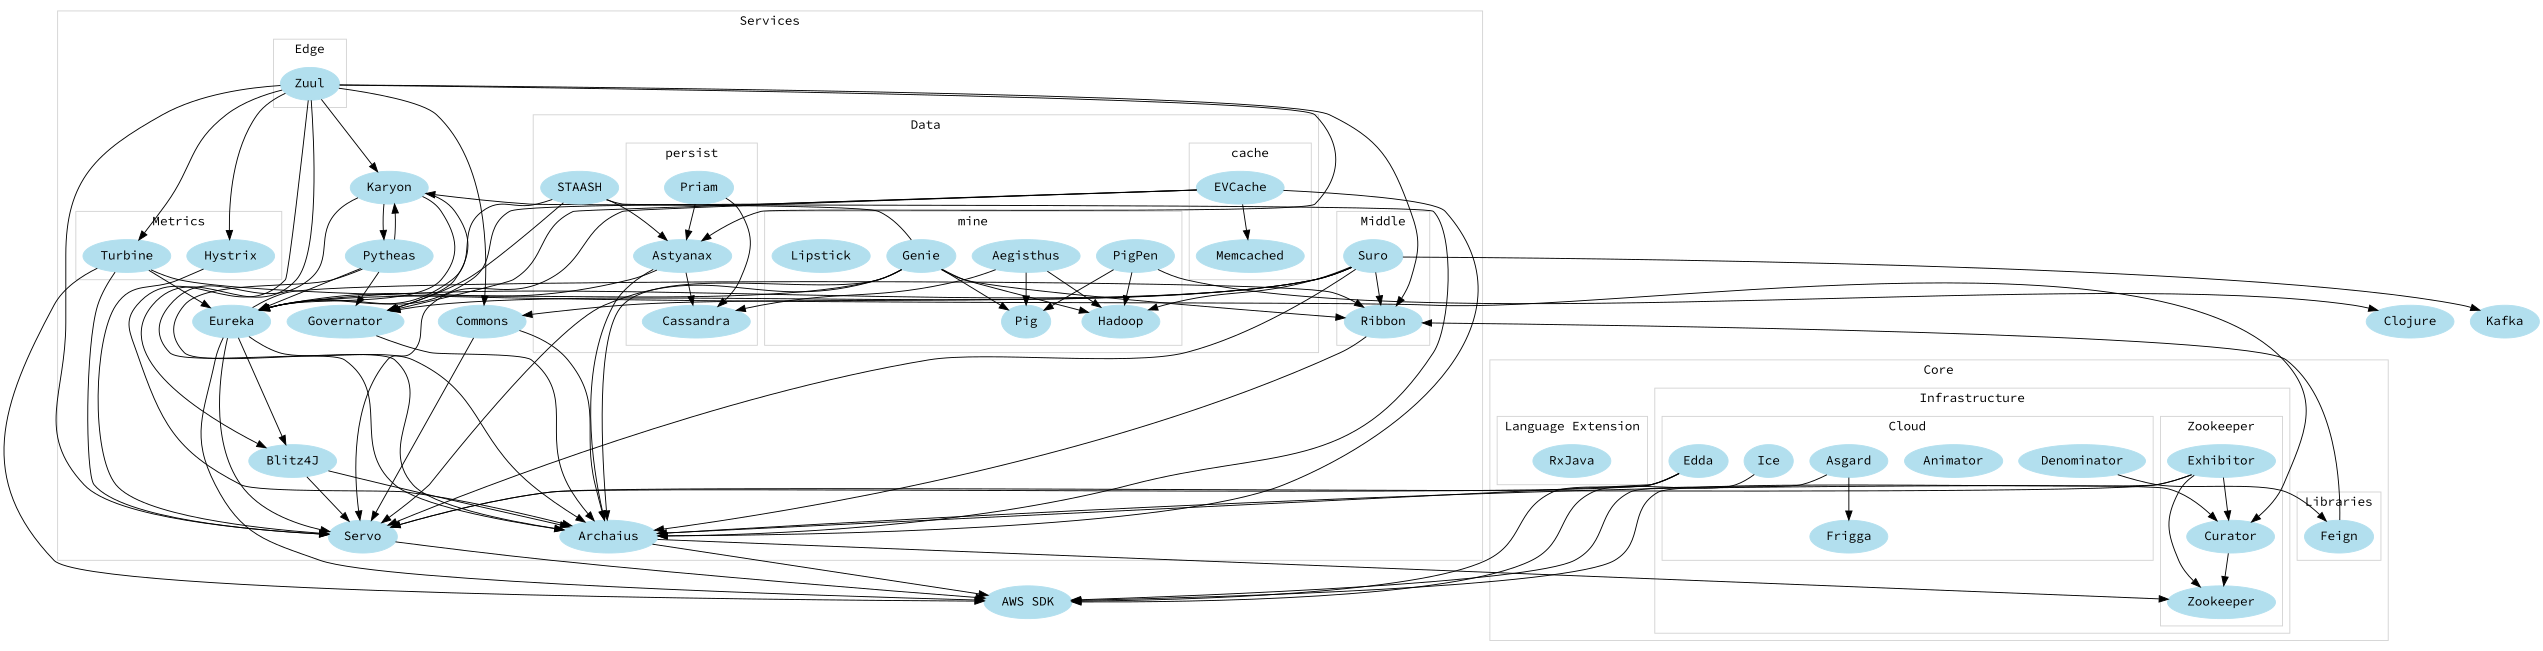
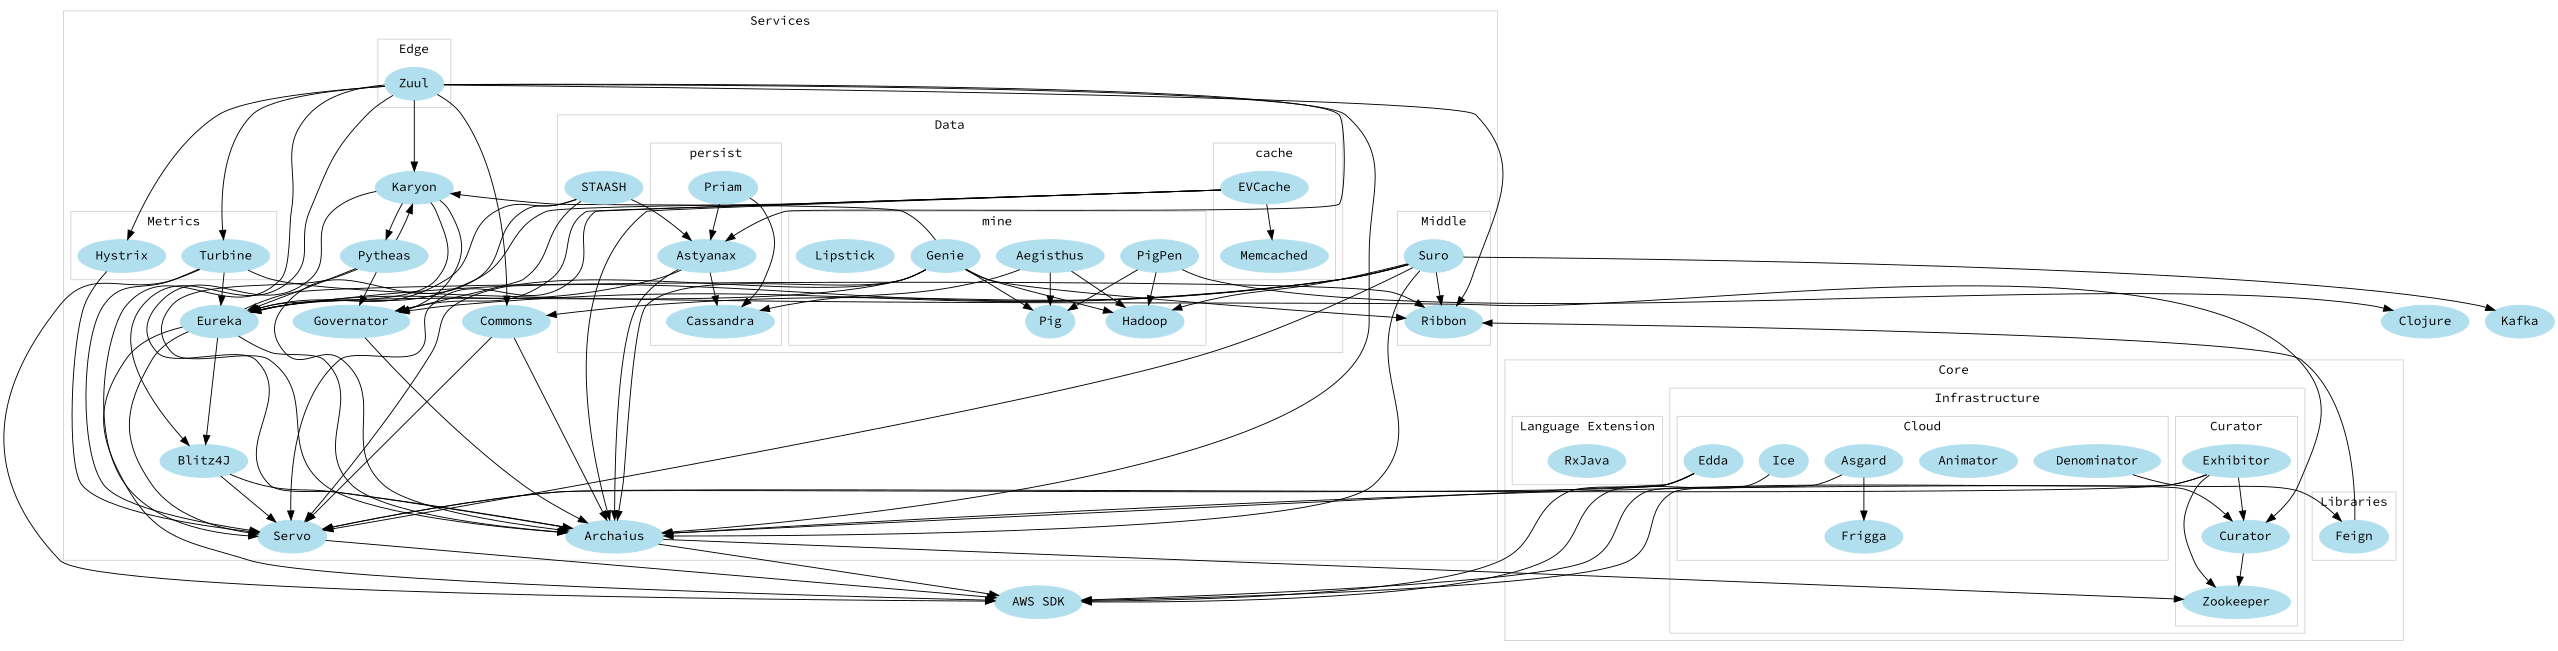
  digraph {
    fontname="Source Code Pro"
    node [color=lightblue2 fontname="Source Code Pro" style=filled]
    edge [fontname="Source Code Pro"]
    Zuul
    Ribbon
    Suro
    EVCache
    Memcached
    Astyanax
    Priam
    Cassandra
    Aegisthus
    Genie
    Hadoop
    Pig
    PigPen
    Lipstick
    STAASH
    Hystrix
    Turbine
    Archaius
    Blitz4J
    Commons
    Eureka
    Karyon
    Pytheas
    Governator
    Servo
    Denominator
    Animator
    Asgard
    Edda
    Frigga
    Ice
    Curator
    Exhibitor
    Zookeeper
    Feign
    RxJava
    Kafka
    Clojure
    "AWS SDK"
    subgraph cluster_1 {
      color=lightgrey
      label=Services
      Archaius
      Blitz4J
      Commons
      Eureka
      Karyon
      Pytheas
      Governator
      Servo
      subgraph cluster_2 {
        color=lightgrey
        label="Edge"
        Zuul
      }
      subgraph cluster_3 {
        color=lightgrey
        label=Middle
        Ribbon
        Suro
      }
      subgraph cluster_4 {
        color=lightgrey
        label=Data
        STAASH
        subgraph cluster_5 {
          color=lightgrey
          label=cache
          EVCache
          Memcached
        }
        subgraph cluster_6 {
          color=lightgrey
          label=persist
          Astyanax
          Priam
          Cassandra
        }
        subgraph cluster_7 {
          color=lightgrey
          label=mine
          Aegisthus
          Genie
          Hadoop
          Pig
          PigPen
          Lipstick
        }
      }
      subgraph cluster_8 {
        color=lightgrey
        label=Metrics
        Hystrix
        Turbine
      }
    }
    subgraph cluster_9 {
      color=lightgrey
      label=Core
      subgraph cluster_10 {
        color=lightgrey
        label=Infrastructure
        subgraph cluster_11 {
          color=lightgrey
          label=Cloud
          Denominator
          Animator
          Asgard
          Edda
          Frigga
          Ice
        }
        subgraph cluster_12 {
          color=lightgrey
-         label=Zookeeper
+         label=Curator
          Curator
          Exhibitor
          Zookeeper
        }
      }
      subgraph cluster_13 {
        color=lightgrey
        label=Libraries
        Feign
      }
      subgraph cluster_14 {
        color=lightgrey
        label="Language Extension"
        RxJava
      }
    }
    Zuul -> Ribbon
    Zuul -> Astyanax
    Zuul -> Hystrix
    Zuul -> Turbine
    Zuul -> Archaius
    Zuul -> Blitz4J
    Zuul -> Commons
    Zuul -> Karyon
    Zuul -> Servo
    Suro -> Ribbon
    Suro -> Hadoop
-   Ribbon -> Archaius
+   Suro -> Archaius
    Suro -> Commons
    Suro -> Eureka
    Suro -> Governator
    Suro -> Servo
    Suro -> Kafka
    EVCache -> Memcached
    EVCache -> Archaius
    EVCache -> Eureka
    EVCache -> Governator
    EVCache -> Servo
    Astyanax -> Cassandra
    Astyanax -> Archaius
    Astyanax -> Eureka
    Priam -> Astyanax
    Priam -> Cassandra
    Aegisthus -> Cassandra
    Aegisthus -> Hadoop
    Aegisthus -> Pig
    Genie -> Ribbon
    Genie -> Hadoop
    Genie -> Pig
    Genie -> Archaius
    Genie -> Eureka
    Genie -> Karyon
    Genie -> Servo
    PigPen -> Hadoop
    PigPen -> Pig
    PigPen -> Clojure
    STAASH -> Astyanax
    STAASH -> Archaius
    STAASH -> Eureka
    STAASH -> Governator
    Hystrix -> Servo
    Turbine -> Eureka
    Turbine -> Servo
    Turbine -> Curator
    Turbine -> "AWS SDK"
    Archaius -> Curator
    Archaius -> Zookeeper
    Archaius -> "AWS SDK"
    Blitz4J -> Archaius
    Blitz4J -> Servo
    Commons -> Archaius
    Commons -> Servo
    Eureka -> Ribbon
    Eureka -> Archaius
    Eureka -> Blitz4J
    Eureka -> Servo
    Eureka -> "AWS SDK"
    Karyon -> Archaius
    Karyon -> Eureka
    Karyon -> Pytheas
    Karyon -> Governator
    Pytheas -> Archaius
    Pytheas -> Eureka
    Pytheas -> Karyon
    Pytheas -> Governator
    Governator -> Archaius
    Servo -> "AWS SDK"
    Denominator -> Feign
    Asgard -> Frigga
    Asgard -> "AWS SDK"
    Edda -> Archaius
    Edda -> Servo
    Edda -> "AWS SDK"
    Ice -> "AWS SDK"
    Curator -> Zookeeper
    Exhibitor -> Servo
    Exhibitor -> Curator
    Exhibitor -> Zookeeper
    Exhibitor -> "AWS SDK"
    Feign -> Ribbon
  }
